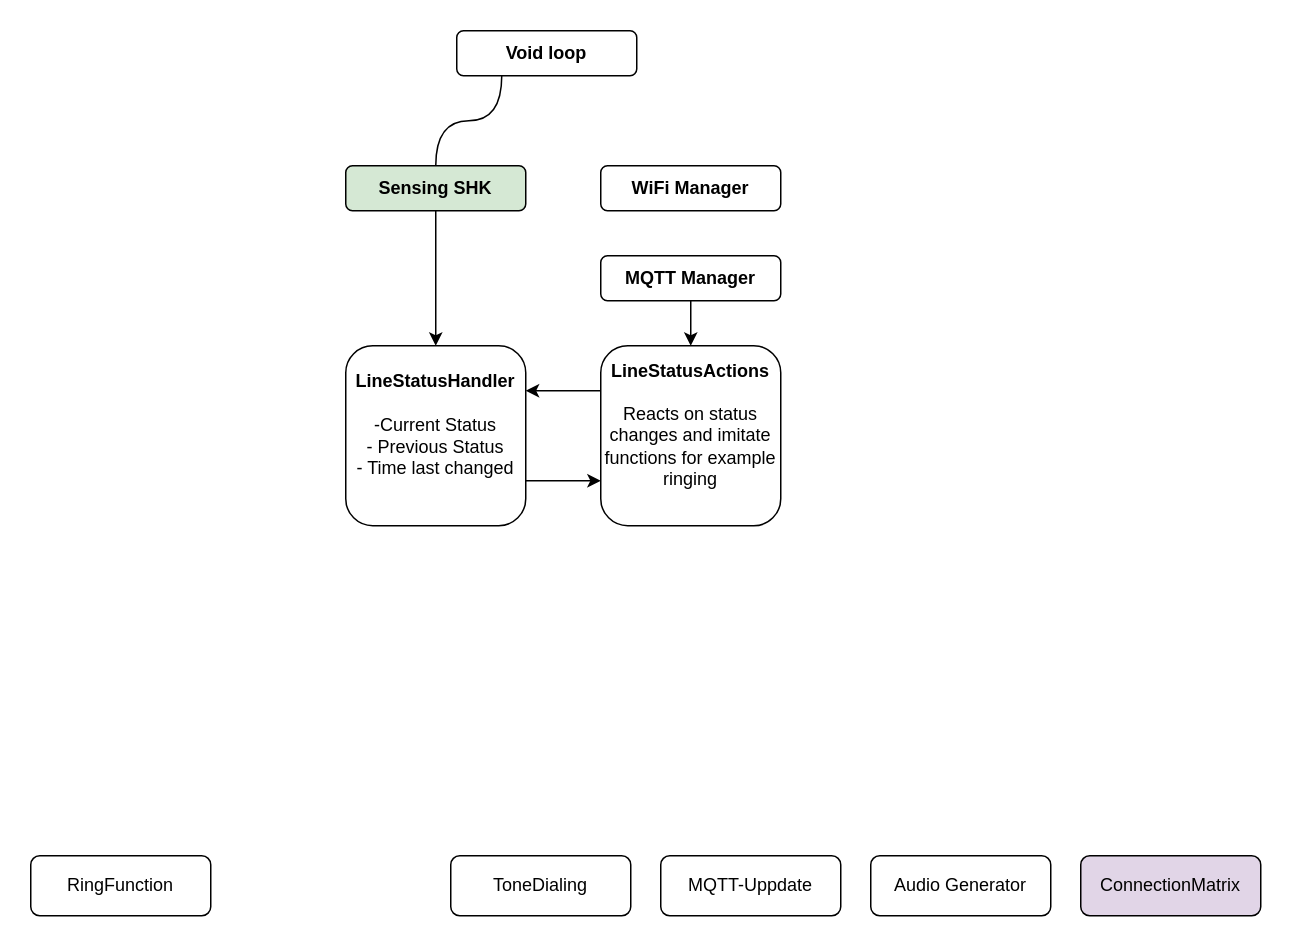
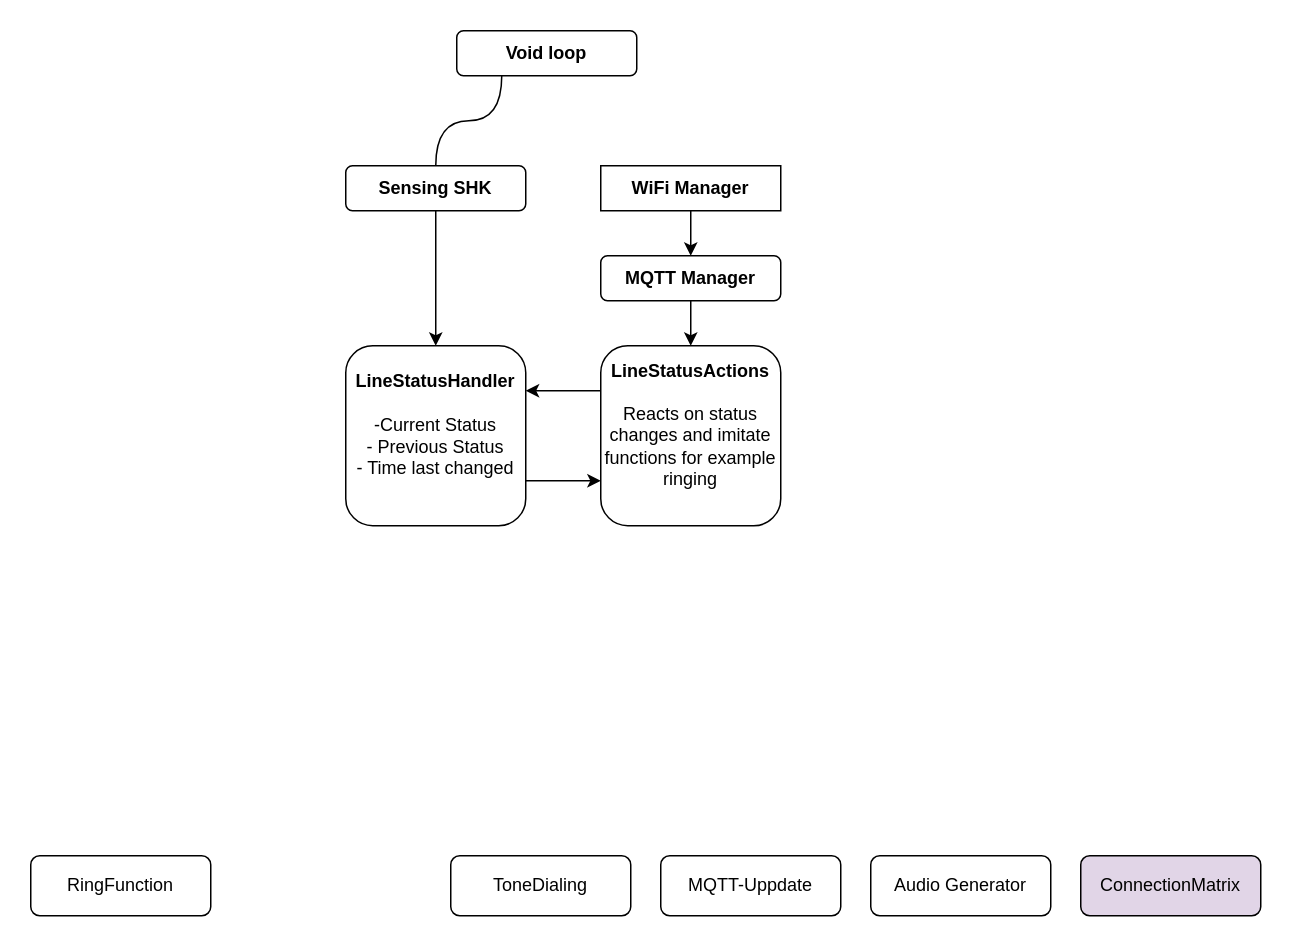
  <mxCell id="0" />
  <mxCell id="1" parent="0" />
  <mxCell id="2" style="edgeStyle=orthogonalEdgeStyle;rounded=0;orthogonalLoop=1;jettySize=auto;html=1;exitX=0.25;exitY=1;exitDx=0;exitDy=0;entryX=0.5;entryY=0;entryDx=0;entryDy=0;curved=1;endArrow=none;" edge="1" parent="1" source="3" target="9"><mxGeometry relative="1" as="geometry" /></mxCell>
  <mxCell id="3" value="&lt;b&gt;Void loop&lt;/b&gt;" style="rounded=1;whiteSpace=wrap;html=1;" vertex="1" parent="1"><mxGeometry x="304" y="20" width="120" height="30" as="geometry" /></mxCell>
- <mxCell id="5" value="&lt;b&gt;WiFi Manager&lt;/b&gt;" style="rounded=1;whiteSpace=wrap;html=1;" vertex="1" parent="1"><mxGeometry x="400" y="110" width="120" height="30" as="geometry" /></mxCell>
+ <mxCell id="4" style="edgeStyle=orthogonalEdgeStyle;rounded=0;orthogonalLoop=1;jettySize=auto;html=1;exitX=0.5;exitY=1;exitDx=0;exitDy=0;" edge="1" parent="1" source="5" target="7"><mxGeometry relative="1" as="geometry" /></mxCell>
+ <mxCell id="5" value="&lt;b&gt;WiFi Manager&lt;/b&gt;" style="whiteSpace=wrap;html=1;rounded=0;" vertex="1" parent="1"><mxGeometry x="400" y="110" width="120" height="30" as="geometry" /></mxCell>
  <mxCell id="6" style="edgeStyle=orthogonalEdgeStyle;rounded=0;orthogonalLoop=1;jettySize=auto;html=1;exitX=0.5;exitY=1;exitDx=0;exitDy=0;entryX=0.5;entryY=0;entryDx=0;entryDy=0;" edge="1" parent="1" source="7" target="13"><mxGeometry relative="1" as="geometry" /></mxCell>
  <mxCell id="7" value="&lt;b&gt;MQTT Manager&lt;/b&gt;" style="rounded=1;whiteSpace=wrap;html=1;" vertex="1" parent="1"><mxGeometry x="400" y="170" width="120" height="30" as="geometry" /></mxCell>
  <mxCell id="8" style="edgeStyle=orthogonalEdgeStyle;rounded=0;orthogonalLoop=1;jettySize=auto;html=1;exitX=0.5;exitY=1;exitDx=0;exitDy=0;entryX=0.5;entryY=0;entryDx=0;entryDy=0;" edge="1" parent="1" source="9" target="11"><mxGeometry relative="1" as="geometry" /></mxCell>
- <mxCell id="9" value="&lt;b&gt;Sensing SHK&lt;/b&gt;" style="rounded=1;whiteSpace=wrap;html=1;fillColor=#d5e8d4;" vertex="1" parent="1"><mxGeometry x="230" y="110" width="120" height="30" as="geometry" /></mxCell>
+ <mxCell id="9" value="&lt;b&gt;Sensing SHK&lt;/b&gt;" style="rounded=1;whiteSpace=wrap;html=1;" vertex="1" parent="1"><mxGeometry x="230" y="110" width="120" height="30" as="geometry" /></mxCell>
  <mxCell id="10" style="edgeStyle=orthogonalEdgeStyle;rounded=0;orthogonalLoop=1;jettySize=auto;html=1;exitX=1;exitY=0.75;exitDx=0;exitDy=0;entryX=0;entryY=0.75;entryDx=0;entryDy=0;" edge="1" parent="1" source="11" target="13"><mxGeometry relative="1" as="geometry" /></mxCell>
  <mxCell id="11" value="&lt;b&gt;LineStatusHandler&lt;/b&gt;&lt;div&gt;&lt;br&gt;&lt;/div&gt;&lt;div&gt;-Current Status&lt;/div&gt;&lt;div&gt;- Previous Status&lt;/div&gt;&lt;div&gt;- Time last changed&lt;/div&gt;&lt;div&gt;&lt;br&gt;&lt;/div&gt;" style="rounded=1;whiteSpace=wrap;html=1;" vertex="1" parent="1"><mxGeometry x="230" y="230" width="120" height="120" as="geometry" /></mxCell>
  <mxCell id="12" style="edgeStyle=orthogonalEdgeStyle;rounded=0;orthogonalLoop=1;jettySize=auto;html=1;exitX=0;exitY=0.25;exitDx=0;exitDy=0;entryX=1;entryY=0.25;entryDx=0;entryDy=0;" edge="1" parent="1" source="13" target="11"><mxGeometry relative="1" as="geometry" /></mxCell>
  <mxCell id="13" value="&lt;b&gt;LineStatusActions&lt;/b&gt;&lt;div&gt;&lt;br&gt;&lt;/div&gt;&lt;div&gt;Reacts on status changes and imitate functions for example ringing&lt;/div&gt;&lt;div&gt;&lt;br&gt;&lt;/div&gt;" style="rounded=1;whiteSpace=wrap;html=1;" vertex="1" parent="1"><mxGeometry x="400" y="230" width="120" height="120" as="geometry" /></mxCell>
  <mxCell id="14" value="RingFunction" style="rounded=1;whiteSpace=wrap;html=1;" vertex="1" parent="1"><mxGeometry x="20" y="570" width="120" height="40" as="geometry" /></mxCell>
  <mxCell id="15" value="ToneDialing" style="rounded=1;whiteSpace=wrap;html=1;" vertex="1" parent="1"><mxGeometry x="300" y="570" width="120" height="40" as="geometry" /></mxCell>
  <mxCell id="16" value="MQTT-Uppdate" style="rounded=1;whiteSpace=wrap;html=1;" vertex="1" parent="1"><mxGeometry x="440" y="570" width="120" height="40" as="geometry" /></mxCell>
  <mxCell id="17" value="Audio Generator" style="rounded=1;whiteSpace=wrap;html=1;" vertex="1" parent="1"><mxGeometry x="580" y="570" width="120" height="40" as="geometry" /></mxCell>
  <mxCell id="18" value="ConnectionMatrix" style="rounded=1;whiteSpace=wrap;html=1;fillColor=#e1d5e7;" vertex="1" parent="1"><mxGeometry x="720" y="570" width="120" height="40" as="geometry" /></mxCell>
